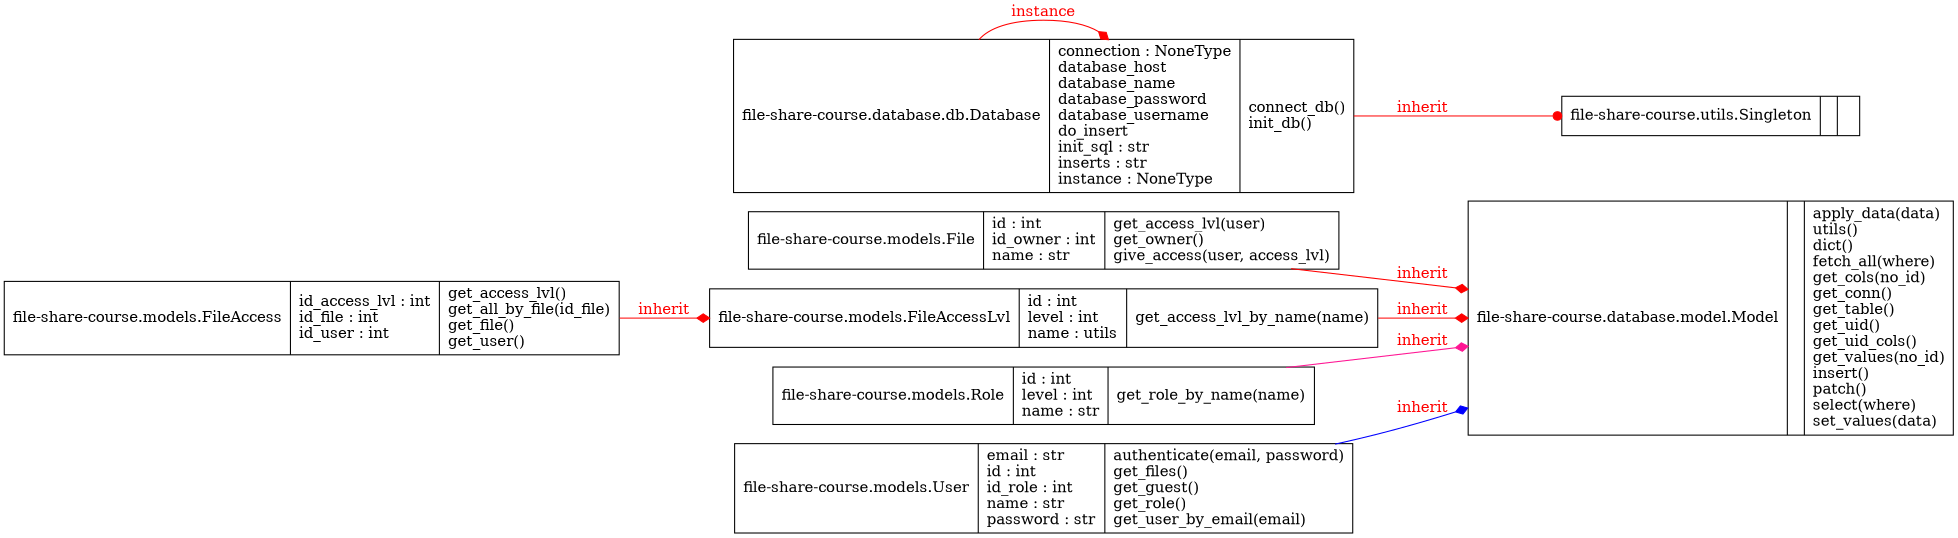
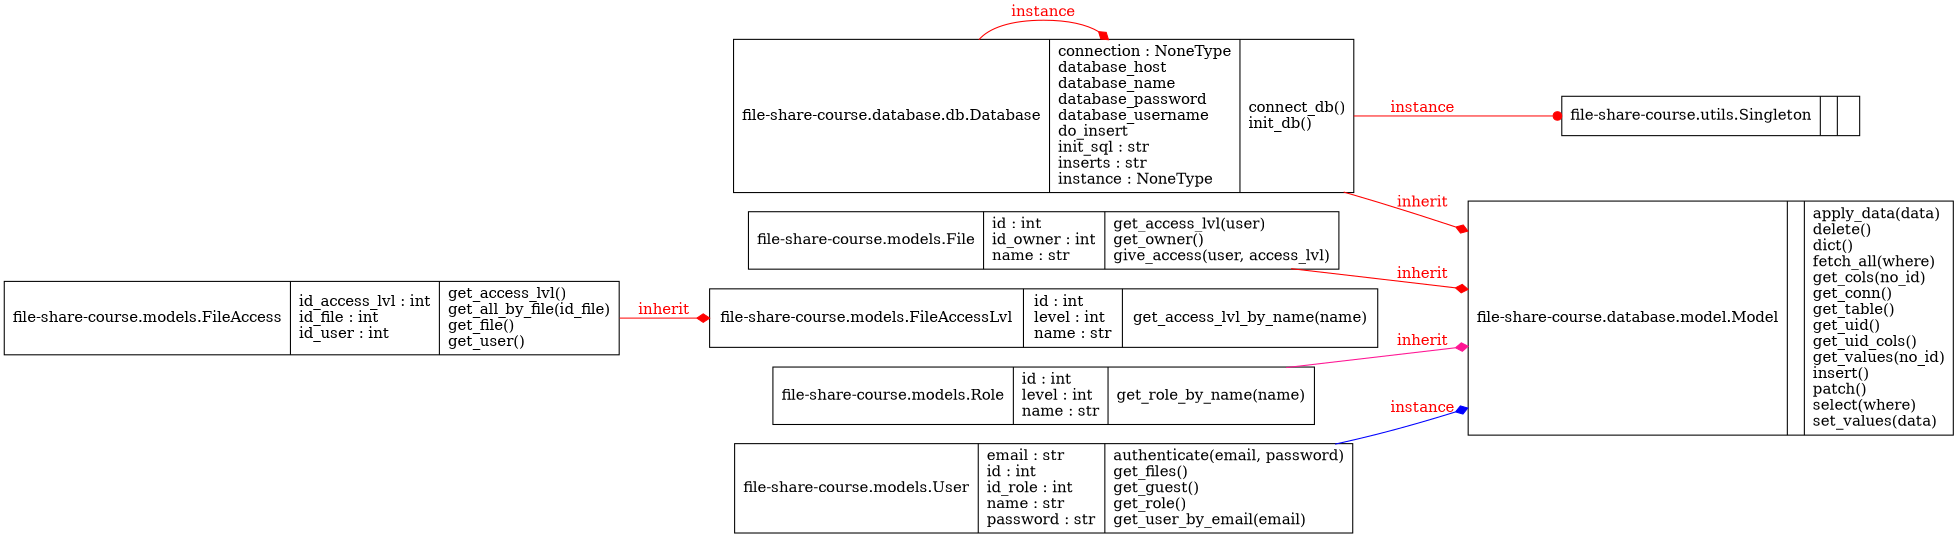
  digraph {
    rankdir=LR
    node [color=black fontcolor=black shape=record style=solid]
    edge [arrowhead=diamond arrowtail=none color=red fontcolor=red style=solid]
    n1 [label=<{file-share-course.database.db.Database|connection : NoneType<br ALIGN="LEFT"/>database_host<br ALIGN="LEFT"/>database_name<br ALIGN="LEFT"/>database_password<br ALIGN="LEFT"/>database_username<br ALIGN="LEFT"/>do_insert<br ALIGN="LEFT"/>init_sql : str<br ALIGN="LEFT"/>inserts : str<br ALIGN="LEFT"/>instance : NoneType<br ALIGN="LEFT"/>|connect_db()<br ALIGN="LEFT"/>init_db()<br ALIGN="LEFT"/>}>]
    n2 [label=<{file-share-course.utils.Singleton|<br ALIGN="LEFT"/>|}>]
-   n3 [label=<{file-share-course.database.model.Model|<br ALIGN="LEFT"/>|apply_data(data)<br ALIGN="LEFT"/>utils()<br ALIGN="LEFT"/>dict()<br ALIGN="LEFT"/>fetch_all(where)<br ALIGN="LEFT"/>get_cols(no_id)<br ALIGN="LEFT"/>get_conn()<br ALIGN="LEFT"/>get_table()<br ALIGN="LEFT"/>get_uid()<br ALIGN="LEFT"/>get_uid_cols()<br ALIGN="LEFT"/>get_values(no_id)<br ALIGN="LEFT"/>insert()<br ALIGN="LEFT"/>patch()<br ALIGN="LEFT"/>select(where)<br ALIGN="LEFT"/>set_values(data)<br ALIGN="LEFT"/>}>]
+   n3 [label=<{file-share-course.database.model.Model|<br ALIGN="LEFT"/>|apply_data(data)<br ALIGN="LEFT"/>delete()<br ALIGN="LEFT"/>dict()<br ALIGN="LEFT"/>fetch_all(where)<br ALIGN="LEFT"/>get_cols(no_id)<br ALIGN="LEFT"/>get_conn()<br ALIGN="LEFT"/>get_table()<br ALIGN="LEFT"/>get_uid()<br ALIGN="LEFT"/>get_uid_cols()<br ALIGN="LEFT"/>get_values(no_id)<br ALIGN="LEFT"/>insert()<br ALIGN="LEFT"/>patch()<br ALIGN="LEFT"/>select(where)<br ALIGN="LEFT"/>set_values(data)<br ALIGN="LEFT"/>}>]
    n4 [label=<{file-share-course.models.File|id : int<br ALIGN="LEFT"/>id_owner : int<br ALIGN="LEFT"/>name : str<br ALIGN="LEFT"/>|get_access_lvl(user)<br ALIGN="LEFT"/>get_owner()<br ALIGN="LEFT"/>give_access(user, access_lvl)<br ALIGN="LEFT"/>}>]
    n5 [label=<{file-share-course.models.FileAccess|id_access_lvl : int<br ALIGN="LEFT"/>id_file : int<br ALIGN="LEFT"/>id_user : int<br ALIGN="LEFT"/>|get_access_lvl()<br ALIGN="LEFT"/>get_all_by_file(id_file)<br ALIGN="LEFT"/>get_file()<br ALIGN="LEFT"/>get_user()<br ALIGN="LEFT"/>}>]
-   n6 [label=<{file-share-course.models.FileAccessLvl|id : int<br ALIGN="LEFT"/>level : int<br ALIGN="LEFT"/>name : utils<br ALIGN="LEFT"/>|get_access_lvl_by_name(name)<br ALIGN="LEFT"/>}>]
+   n6 [label=<{file-share-course.models.FileAccessLvl|id : int<br ALIGN="LEFT"/>level : int<br ALIGN="LEFT"/>name : str<br ALIGN="LEFT"/>|get_access_lvl_by_name(name)<br ALIGN="LEFT"/>}>]
    n7 [label=<{file-share-course.models.Role|id : int<br ALIGN="LEFT"/>level : int<br ALIGN="LEFT"/>name : str<br ALIGN="LEFT"/>|get_role_by_name(name)<br ALIGN="LEFT"/>}>]
    n8 [label=<{file-share-course.models.User|email : str<br ALIGN="LEFT"/>id : int<br ALIGN="LEFT"/>id_role : int<br ALIGN="LEFT"/>name : str<br ALIGN="LEFT"/>password : str<br ALIGN="LEFT"/>|authenticate(email, password)<br ALIGN="LEFT"/>get_files()<br ALIGN="LEFT"/>get_guest()<br ALIGN="LEFT"/>get_role()<br ALIGN="LEFT"/>get_user_by_email(email)<br ALIGN="LEFT"/>}>]
    n1 -> n1 [label=instance]
-   n1 -> n2 [arrowhead=dot label=inherit]
+   n1 -> n2 [arrowhead=dot label=instance]
    n4 -> n3 [label=inherit]
    n5 -> n6 [label=inherit]
-   n6 -> n3 [label=inherit]
+   n1 -> n3 [label=inherit]
    n7 -> n3 [color=deeppink label=inherit]
-   n8 -> n3 [color=blue label=inherit]
+   n8 -> n3 [color=blue label=instance]
  }
